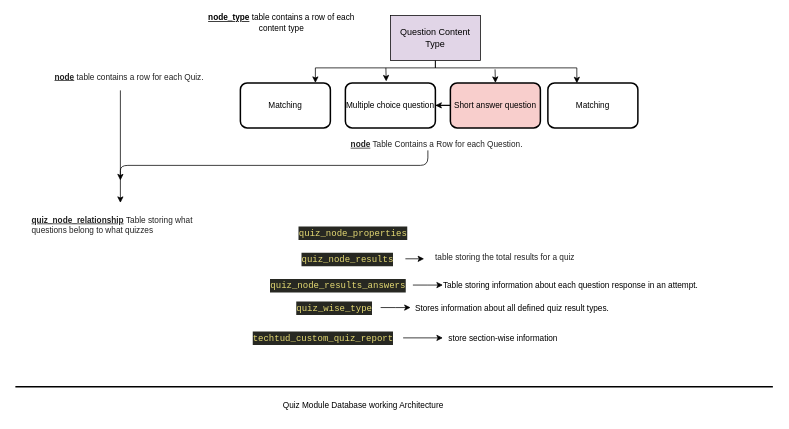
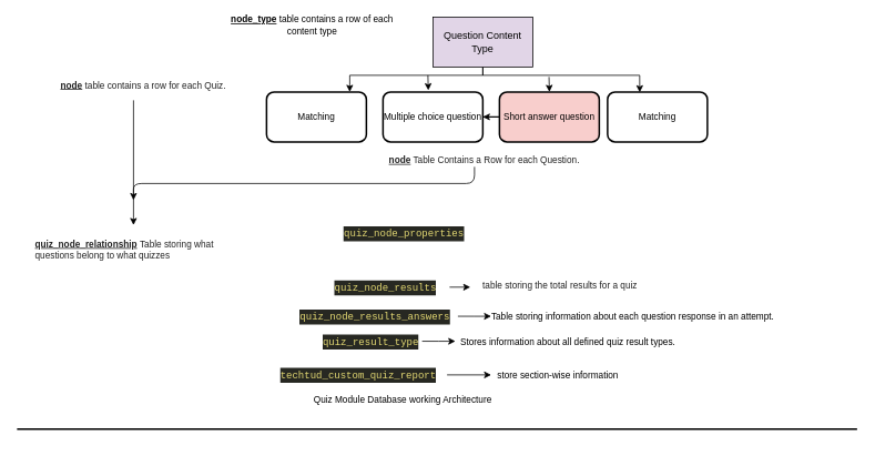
  <mxCell id="0" />
  <mxCell id="1" parent="0" />
  <mxCell id="2" value="&lt;span style=&quot;color: rgb(34 , 34 , 34) ; font-family: &amp;#34;ubuntu&amp;#34; , sans-serif ; font-size: 11px ; background-color: rgb(255 , 255 , 255)&quot;&gt;&lt;br style=&quot;font-size: 11px&quot;&gt;&amp;nbsp;&lt;b&gt;&lt;u&gt;node&lt;/u&gt;&lt;/b&gt; table contains a row for each Quiz.&lt;/span&gt;" style="text;html=1;align=center;verticalAlign=middle;resizable=0;points=[];autosize=1;fontSize=11;strokeWidth=2;" parent="1" vertex="1"><mxGeometry x="60" y="80" width="220" height="30" as="geometry" /></mxCell>
  <mxCell id="3" style="edgeStyle=orthogonalEdgeStyle;rounded=0;orthogonalLoop=1;jettySize=auto;html=1;fontSize=11;verticalAlign=bottom;" parent="1" source="5" edge="1"><mxGeometry relative="1" as="geometry"><mxPoint x="420" y="110" as="targetPoint" /><Array as="points"><mxPoint x="580" y="90" /><mxPoint x="420" y="90" /></Array></mxGeometry></mxCell>
  <mxCell id="4" style="edgeStyle=orthogonalEdgeStyle;rounded=0;orthogonalLoop=1;jettySize=auto;html=1;entryX=0.322;entryY=0.008;entryDx=0;entryDy=0;entryPerimeter=0;fontSize=11;" parent="1" source="5" target="7" edge="1"><mxGeometry relative="1" as="geometry"><Array as="points"><mxPoint x="580" y="90" /><mxPoint x="769" y="90" /></Array></mxGeometry></mxCell>
  <mxCell id="5" value="Question Content Type" style="rounded=0;whiteSpace=wrap;html=1;fillColor=#e1d5e7;" parent="1" vertex="1"><mxGeometry x="520" y="20" width="120" height="60" as="geometry" /></mxCell>
  <mxCell id="6" value="Multiple choice question" style="rounded=1;whiteSpace=wrap;html=1;fontSize=11;strokeColor=#000000;strokeWidth=2;align=center;" parent="1" vertex="1"><mxGeometry x="460" y="110" width="120" height="60" as="geometry" /></mxCell>
  <mxCell id="7" value="Matching" style="rounded=1;whiteSpace=wrap;html=1;fontSize=11;strokeColor=#000000;strokeWidth=2;align=center;" parent="1" vertex="1"><mxGeometry x="730" y="110" width="120" height="60" as="geometry" /></mxCell>
  <mxCell id="8" value="Matching" style="rounded=1;whiteSpace=wrap;html=1;fontSize=11;strokeColor=#000000;strokeWidth=2;align=center;" parent="1" vertex="1"><mxGeometry x="320" y="110" width="120" height="60" as="geometry" /></mxCell>
  <mxCell id="9" value="" style="edgeStyle=orthogonalEdgeStyle;rounded=0;orthogonalLoop=1;jettySize=auto;html=1;fontSize=11;verticalAlign=bottom;" parent="1" source="10" target="6" edge="1"><mxGeometry relative="1" as="geometry" /></mxCell>
  <mxCell id="10" value="Short answer question" style="rounded=1;whiteSpace=wrap;html=1;fontSize=11;strokeColor=#000000;strokeWidth=2;align=center;fillColor=#f8cecc;" parent="1" vertex="1"><mxGeometry x="600" y="110" width="120" height="60" as="geometry" /></mxCell>
  <mxCell id="11" value="" style="endArrow=classic;html=1;fontSize=11;verticalAlign=bottom;" parent="1" edge="1"><mxGeometry width="50" height="50" relative="1" as="geometry"><mxPoint x="520" y="100" as="sourcePoint" /><mxPoint x="520" y="100" as="targetPoint" /></mxGeometry></mxCell>
  <mxCell id="12" value="" style="endArrow=classic;html=1;fontSize=11;verticalAlign=bottom;entryX=0.454;entryY=-0.033;entryDx=0;entryDy=0;entryPerimeter=0;" parent="1" target="6" edge="1"><mxGeometry width="50" height="50" relative="1" as="geometry"><mxPoint x="514" y="90" as="sourcePoint" /><mxPoint x="470" y="25" as="targetPoint" /></mxGeometry></mxCell>
  <mxCell id="13" value="" style="endArrow=classic;html=1;fontSize=11;verticalAlign=bottom;entryX=0.454;entryY=-0.033;entryDx=0;entryDy=0;entryPerimeter=0;" parent="1" edge="1"><mxGeometry width="50" height="50" relative="1" as="geometry"><mxPoint x="659.58" y="91.98" as="sourcePoint" /><mxPoint x="660.06" y="110" as="targetPoint" /></mxGeometry></mxCell>
  <mxCell id="14" value="&lt;span style=&quot;color: rgba(0 , 0 , 0 , 0) ; font-family: monospace ; font-size: 0px&quot;&gt;%3CmxGraphModel%3E%3Croot%3E%3CmxCell%20id%3D%220%22%2F%3E%3CmxCell%20id%3D%221%22%20parent%3D%220%22%2F%3E%3CmxCell%20id%3D%222%22%20value%3D%22%26lt%3Bspan%20style%3D%26quot%3Bcolor%3A%20rgb(34%2C%2034%2C%2034)%3B%20font-family%3A%20ubuntu%2C%20sans-serif%3B%20font-size%3A%2011px%3B%20background-color%3A%20rgb(255%2C%20255%2C%20255)%3B%26quot%3B%26gt%3BDrupal%20node%20type%2C%20and%20thus%20the%26lt%3Bbr%20style%3D%26quot%3Bfont-size%3A%2011px%3B%26quot%3B%26gt%3B%26amp%3Bnbsp%3Bnode%20table%20contains%20a%20row%20for%20each%20Quiz.%26lt%3B%2Fspan%26gt%3B%22%20style%3D%22text%3Bhtml%3D1%3Balign%3Dcenter%3BverticalAlign%3Dmiddle%3Bresizable%3D0%3Bpoints%3D%5B%5D%3Bautosize%3D1%3BfontSize%3D11%3BstrokeWidth%3D2%3B%22%20vertex%3D%221%22%20parent%3D%221%22%3E%3CmxGeometry%20x%3D%2270%22%20y%3D%2290%22%20width%3D%22220%22%20height%3D%2230%22%20as%3D%22geometry%22%2F%3E%3C%2FmxCell%3E%3C%2Froot%3E%3C%2FmxGraphModel%3E&lt;/span&gt;&lt;span style=&quot;color: rgba(0 , 0 , 0 , 0) ; font-family: monospace ; font-size: 0px&quot;&gt;%3CmxGraphModel%3E%3Croot%3E%3CmxCell%20id%3D%220%22%2F%3E%3CmxCell%20id%3D%221%22%20parent%3D%220%22%2F%3E%3CmxCell%20id%3D%222%22%20value%3D%22%26lt%3Bspan%20style%3D%26quot%3Bcolor%3A%20rgb(34%2C%2034%2C%2034)%3B%20font-family%3A%20ubuntu%2C%20sans-serif%3B%20font-size%3A%2011px%3B%20background-color%3A%20rgb(255%2C%20255%2C%20255)%3B%26quot%3B%26gt%3BDrupal%20node%20type%2C%20and%20thus%20the%26lt%3Bbr%20style%3D%26quot%3Bfont-size%3A%2011px%3B%26quot%3B%26gt%3B%26amp%3Bnbsp%3Bnode%20table%20contains%20a%20row%20for%20each%20Quiz.%26lt%3B%2Fspan%26gt%3B%22%20style%3D%22text%3Bhtml%3D1%3Balign%3Dcenter%3BverticalAlign%3Dmiddle%3Bresizable%3D0%3Bpoints%3D%5B%5D%3Bautosize%3D1%3BfontSize%3D11%3BstrokeWidth%3D2%3B%22%20vertex%3D%221%22%20parent%3D%221%22%3E%3CmxGeometry%20x%3D%2270%22%20y%3D%2290%22%20width%3D%22220%22%20height%3D%2230%22%20as%3D%22geometry%22%2F%3E%3C%2FmxCell%3E%3C%2Froot%3E%3C%2FmxGraphModel%3E&lt;/span&gt;" style="text;html=1;align=center;verticalAlign=middle;resizable=0;points=[];autosize=1;strokeColor=none;fontSize=11;" parent="1" vertex="1"><mxGeometry x="600" y="200" width="20" height="20" as="geometry" /></mxCell>
  <mxCell id="15" value="&lt;span style=&quot;color: rgb(34 , 34 , 34) ; font-family: &amp;#34;ubuntu&amp;#34; , sans-serif ; font-size: 11px ; background-color: rgb(255 , 255 , 255)&quot;&gt;&lt;br style=&quot;font-size: 11px&quot;&gt;&amp;nbsp;&lt;b&gt;&lt;u&gt;node&lt;/u&gt;&lt;/b&gt; Table Contains a Row for each Question.&lt;/span&gt;" style="text;html=1;align=center;verticalAlign=middle;resizable=0;points=[];autosize=1;fontSize=11;strokeWidth=2;" parent="1" vertex="1"><mxGeometry x="455" y="170" width="250" height="30" as="geometry" /></mxCell>
  <mxCell id="16" value="&lt;u&gt;&lt;b&gt;node_type&lt;/b&gt;&lt;/u&gt; table contains a row of each content type" style="text;html=1;strokeColor=none;fillColor=none;align=center;verticalAlign=middle;whiteSpace=wrap;rounded=0;fontSize=11;" parent="1" vertex="1"><mxGeometry x="260" y="20" width="230" height="20" as="geometry" /></mxCell>
  <mxCell id="17" value="" style="endArrow=classic;html=1;fontSize=11;verticalAlign=bottom;" parent="1" edge="1"><mxGeometry width="50" height="50" relative="1" as="geometry"><mxPoint x="160" y="120" as="sourcePoint" /><mxPoint x="160" y="270" as="targetPoint" /></mxGeometry></mxCell>
  <mxCell id="18" value="" style="edgeStyle=elbowEdgeStyle;elbow=vertical;endArrow=classic;html=1;fontSize=11;verticalAlign=bottom;" parent="1" edge="1"><mxGeometry width="50" height="50" relative="1" as="geometry"><mxPoint x="570" y="200" as="sourcePoint" /><mxPoint x="160" y="240" as="targetPoint" /></mxGeometry></mxCell>
  <mxCell id="19" value="&lt;font color=&quot;#222222&quot; face=&quot;ubuntu, sans-serif&quot; style=&quot;font-size: 11px&quot;&gt;&lt;b style=&quot;font-size: 11px&quot;&gt;&lt;u style=&quot;font-size: 11px&quot;&gt;quiz_node_relationship&lt;/u&gt;&lt;/b&gt;&amp;nbsp;&lt;/font&gt;&lt;font color=&quot;#222222&quot; face=&quot;ubuntu, sans-serif&quot;&gt;Table storing what questions belong to what quizzes&lt;/font&gt;" style="text;whiteSpace=wrap;html=1;fontSize=11;" parent="1" vertex="1"><mxGeometry x="40" y="280" width="220" height="40" as="geometry" /></mxCell>
- <mxCell id="20" value="&lt;div style=&quot;color: rgb(248 , 248 , 242) ; background-color: rgb(39 , 40 , 34) ; font-family: &amp;#34;menlo&amp;#34; , &amp;#34;monaco&amp;#34; , &amp;#34;courier new&amp;#34; , monospace ; font-size: 12px ; line-height: 18px&quot;&gt;&lt;span style=&quot;color: #e6db74&quot;&gt;quiz_node_properties&lt;/span&gt;&lt;/div&gt;" style="text;html=1;align=center;verticalAlign=middle;resizable=0;points=[];autosize=1;strokeColor=none;fontSize=11;" parent="1" vertex="1"><mxGeometry x="390" y="300" width="160" height="20" as="geometry" /></mxCell>
+ <mxCell id="20" value="&lt;div style=&quot;color: rgb(248 , 248 , 242) ; background-color: rgb(39 , 40 , 34) ; font-family: &amp;#34;menlo&amp;#34; , &amp;#34;monaco&amp;#34; , &amp;#34;courier new&amp;#34; , monospace ; font-size: 12px ; line-height: 18px&quot;&gt;&lt;span style=&quot;color: #e6db74&quot;&gt;quiz_node_properties&lt;/span&gt;&lt;/div&gt;" style="text;html=1;align=center;verticalAlign=middle;resizable=0;points=[];autosize=1;strokeColor=none;fontSize=11;" parent="1" vertex="1"><mxGeometry x="405" y="270" width="160" height="20" as="geometry" /></mxCell>
  <mxCell id="21" value="&lt;meta charset=&quot;utf-8&quot;&gt;&lt;div style=&quot;color: rgb(248, 248, 242); background-color: rgb(39, 40, 34); font-family: menlo, monaco, &amp;quot;courier new&amp;quot;, monospace; font-weight: normal; font-size: 12px; line-height: 18px;&quot;&gt;&lt;div&gt;&lt;span style=&quot;color: #e6db74&quot;&gt;quiz_node_results&lt;/span&gt;&lt;/div&gt;&lt;/div&gt;" style="text;whiteSpace=wrap;html=1;fontSize=11;" parent="1" vertex="1"><mxGeometry x="400" y="330" width="150" height="30" as="geometry" /></mxCell>
  <mxCell id="22" value="&lt;span style=&quot;color: rgb(34 , 34 , 34) ; font-family: &amp;#34;ubuntu&amp;#34; , sans-serif ; font-size: 11px ; font-style: normal ; font-weight: 400 ; letter-spacing: normal ; text-align: left ; text-indent: 0px ; text-transform: none ; word-spacing: 0px ; background-color: rgb(255 , 255 , 255) ; display: inline ; float: none&quot;&gt;&amp;nbsp;table storing the total results for a quiz&lt;/span&gt;" style="text;whiteSpace=wrap;html=1;fontSize=11;" parent="1" vertex="1"><mxGeometry x="575" y="330" width="255" height="30" as="geometry" /></mxCell>
  <mxCell id="23" value="" style="edgeStyle=orthogonalEdgeStyle;rounded=0;orthogonalLoop=1;jettySize=auto;html=1;fontSize=10;verticalAlign=bottom;" parent="1" edge="1"><mxGeometry relative="1" as="geometry"><mxPoint x="540" y="344.58" as="sourcePoint" /><mxPoint x="565" y="344.58" as="targetPoint" /></mxGeometry></mxCell>
  <mxCell id="24" value="" style="edgeStyle=orthogonalEdgeStyle;rounded=0;orthogonalLoop=1;jettySize=auto;html=1;fontSize=11;verticalAlign=bottom;" parent="1" edge="1"><mxGeometry relative="1" as="geometry"><mxPoint x="550" y="379.58" as="sourcePoint" /><mxPoint x="590" y="379.58" as="targetPoint" /><Array as="points"><mxPoint x="570" y="379.58" /><mxPoint x="570" y="379.58" /></Array></mxGeometry></mxCell>
  <mxCell id="25" value="&lt;div style=&quot;color: rgb(248 , 248 , 242) ; background-color: rgb(39 , 40 , 34) ; font-family: &amp;#34;menlo&amp;#34; , &amp;#34;monaco&amp;#34; , &amp;#34;courier new&amp;#34; , monospace ; font-size: 12px ; line-height: 18px&quot;&gt;&lt;span style=&quot;color: #e6db74&quot;&gt;quiz_node_results_answers&lt;/span&gt;&lt;/div&gt;" style="text;html=1;align=center;verticalAlign=middle;resizable=0;points=[];autosize=1;strokeColor=none;fontSize=11;" parent="1" vertex="1"><mxGeometry x="350" y="370" width="200" height="20" as="geometry" /></mxCell>
  <mxCell id="26" value="Table storing information about each question response in an attempt." style="text;html=1;align=center;verticalAlign=middle;resizable=0;points=[];autosize=1;strokeColor=none;fontSize=11;" parent="1" vertex="1"><mxGeometry x="580" y="370" width="360" height="20" as="geometry" /></mxCell>
- <mxCell id="27" value="&lt;div style=&quot;color: rgb(248 , 248 , 242) ; background-color: rgb(39 , 40 , 34) ; font-family: &amp;#34;menlo&amp;#34; , &amp;#34;monaco&amp;#34; , &amp;#34;courier new&amp;#34; , monospace ; font-size: 12px ; line-height: 18px&quot;&gt;&lt;span style=&quot;color: #e6db74&quot;&gt;quiz_wise_type&lt;/span&gt;&lt;/div&gt;" style="text;html=1;align=center;verticalAlign=middle;resizable=0;points=[];autosize=1;strokeColor=none;fontSize=11;" parent="1" vertex="1"><mxGeometry x="380" y="400" width="130" height="20" as="geometry" /></mxCell>
+ <mxCell id="27" value="&lt;div style=&quot;color: rgb(248 , 248 , 242) ; background-color: rgb(39 , 40 , 34) ; font-family: &amp;#34;menlo&amp;#34; , &amp;#34;monaco&amp;#34; , &amp;#34;courier new&amp;#34; , monospace ; font-size: 12px ; line-height: 18px&quot;&gt;&lt;span style=&quot;color: #e6db74&quot;&gt;quiz_result_type&lt;/span&gt;&lt;/div&gt;" style="text;html=1;align=center;verticalAlign=middle;resizable=0;points=[];autosize=1;strokeColor=none;fontSize=11;" parent="1" vertex="1"><mxGeometry x="380" y="400" width="130" height="20" as="geometry" /></mxCell>
  <mxCell id="28" value="Stores information about all defined quiz result types." style="text;html=1;align=center;verticalAlign=middle;resizable=0;points=[];autosize=1;strokeColor=none;fontSize=11;" parent="1" vertex="1"><mxGeometry x="547" y="400" width="270" height="20" as="geometry" /></mxCell>
  <mxCell id="29" value="" style="edgeStyle=orthogonalEdgeStyle;rounded=0;orthogonalLoop=1;jettySize=auto;html=1;fontSize=11;verticalAlign=bottom;" parent="1" edge="1"><mxGeometry relative="1" as="geometry"><mxPoint x="507" y="409.58" as="sourcePoint" /><mxPoint x="547" y="409.58" as="targetPoint" /><Array as="points"><mxPoint x="527" y="409.58" /><mxPoint x="527" y="409.58" /></Array></mxGeometry></mxCell>
  <mxCell id="30" value="&lt;div style=&quot;color: rgb(248 , 248 , 242) ; background-color: rgb(39 , 40 , 34) ; font-family: &amp;#34;menlo&amp;#34; , &amp;#34;monaco&amp;#34; , &amp;#34;courier new&amp;#34; , monospace ; font-size: 12px ; line-height: 18px&quot;&gt;&lt;span style=&quot;color: #e6db74&quot;&gt;techtud_custom_quiz_report&lt;/span&gt;&lt;/div&gt;" style="text;html=1;align=center;verticalAlign=middle;resizable=0;points=[];autosize=1;strokeColor=none;fontSize=11;" parent="1" vertex="1"><mxGeometry x="330" y="440" width="200" height="20" as="geometry" /></mxCell>
  <mxCell id="31" value="" style="edgeStyle=orthogonalEdgeStyle;rounded=0;orthogonalLoop=1;jettySize=auto;html=1;fontSize=11;verticalAlign=bottom;" parent="1" edge="1"><mxGeometry relative="1" as="geometry"><mxPoint x="537" y="450" as="sourcePoint" /><mxPoint x="590" y="450" as="targetPoint" /><Array as="points"><mxPoint x="537" y="450" /></Array></mxGeometry></mxCell>
  <mxCell id="32" value="&lt;span style=&quot;color: rgba(0 , 0 , 0 , 0) ; font-family: monospace ; font-size: 0px&quot;&gt;%3CmxGraphModel%3E%3Croot%3E%3CmxCell%20id%3D%220%22%2F%3E%3CmxCell%20id%3D%221%22%20parent%3D%220%22%2F%3E%3CmxCell%20id%3D%222%22%20value%3D%22%22%20style%3D%22edgeStyle%3DorthogonalEdgeStyle%3Brounded%3D0%3BorthogonalLoop%3D1%3BjettySize%3Dauto%3Bhtml%3D1%3BfontSize%3D11%3BverticalAlign%3Dbottom%3B%22%20edge%3D%221%22%20parent%3D%221%22%3E%3CmxGeometry%20relative%3D%221%22%20as%3D%22geometry%22%3E%3CmxPoint%20x%3D%22517%22%20y%3D%22409.58%22%20as%3D%22sourcePoint%22%2F%3E%3CmxPoint%20x%3D%22557%22%20y%3D%22409.58%22%20as%3D%22targetPoint%22%2F%3E%3CArray%20as%3D%22points%22%3E%3CmxPoint%20x%3D%22537%22%20y%3D%22409.58%22%2F%3E%3CmxPoint%20x%3D%22537%22%20y%3D%22409.58%22%2F%3E%3C%2FArray%3E%3C%2FmxGeometry%3E%3C%2FmxCell%3E%3C%2Froot%3E%3C%2FmxGraphModel%3E&lt;/span&gt;" style="text;html=1;align=center;verticalAlign=middle;resizable=0;points=[];autosize=1;strokeColor=none;fontSize=11;" parent="1" vertex="1"><mxGeometry x="630" y="440" width="20" height="20" as="geometry" /></mxCell>
  <mxCell id="33" value="store section-wise information" style="text;html=1;align=center;verticalAlign=middle;resizable=0;points=[];autosize=1;strokeColor=none;fontSize=11;" parent="1" vertex="1"><mxGeometry x="590" y="440" width="160" height="20" as="geometry" /></mxCell>
  <mxCell id="34" value="" style="line;strokeWidth=2;html=1;fontSize=11;align=center;" parent="1" vertex="1"><mxGeometry x="20" y="510" width="1010" height="10" as="geometry" /></mxCell>
- <mxCell id="35" value="Quiz Module Database working Architecture&amp;nbsp;" style="text;html=1;align=center;verticalAlign=middle;resizable=0;points=[];autosize=1;strokeColor=none;fontSize=11;" parent="1" vertex="1"><mxGeometry x="370" y="530" width="230" height="20" as="geometry" /></mxCell>
+ <mxCell id="35" value="Quiz Module Database working Architecture&amp;nbsp;" style="text;html=1;align=center;verticalAlign=middle;resizable=0;points=[];autosize=1;strokeColor=none;fontSize=11;" parent="1" vertex="1"><mxGeometry x="370" y="470" width="230" height="20" as="geometry" /></mxCell>
